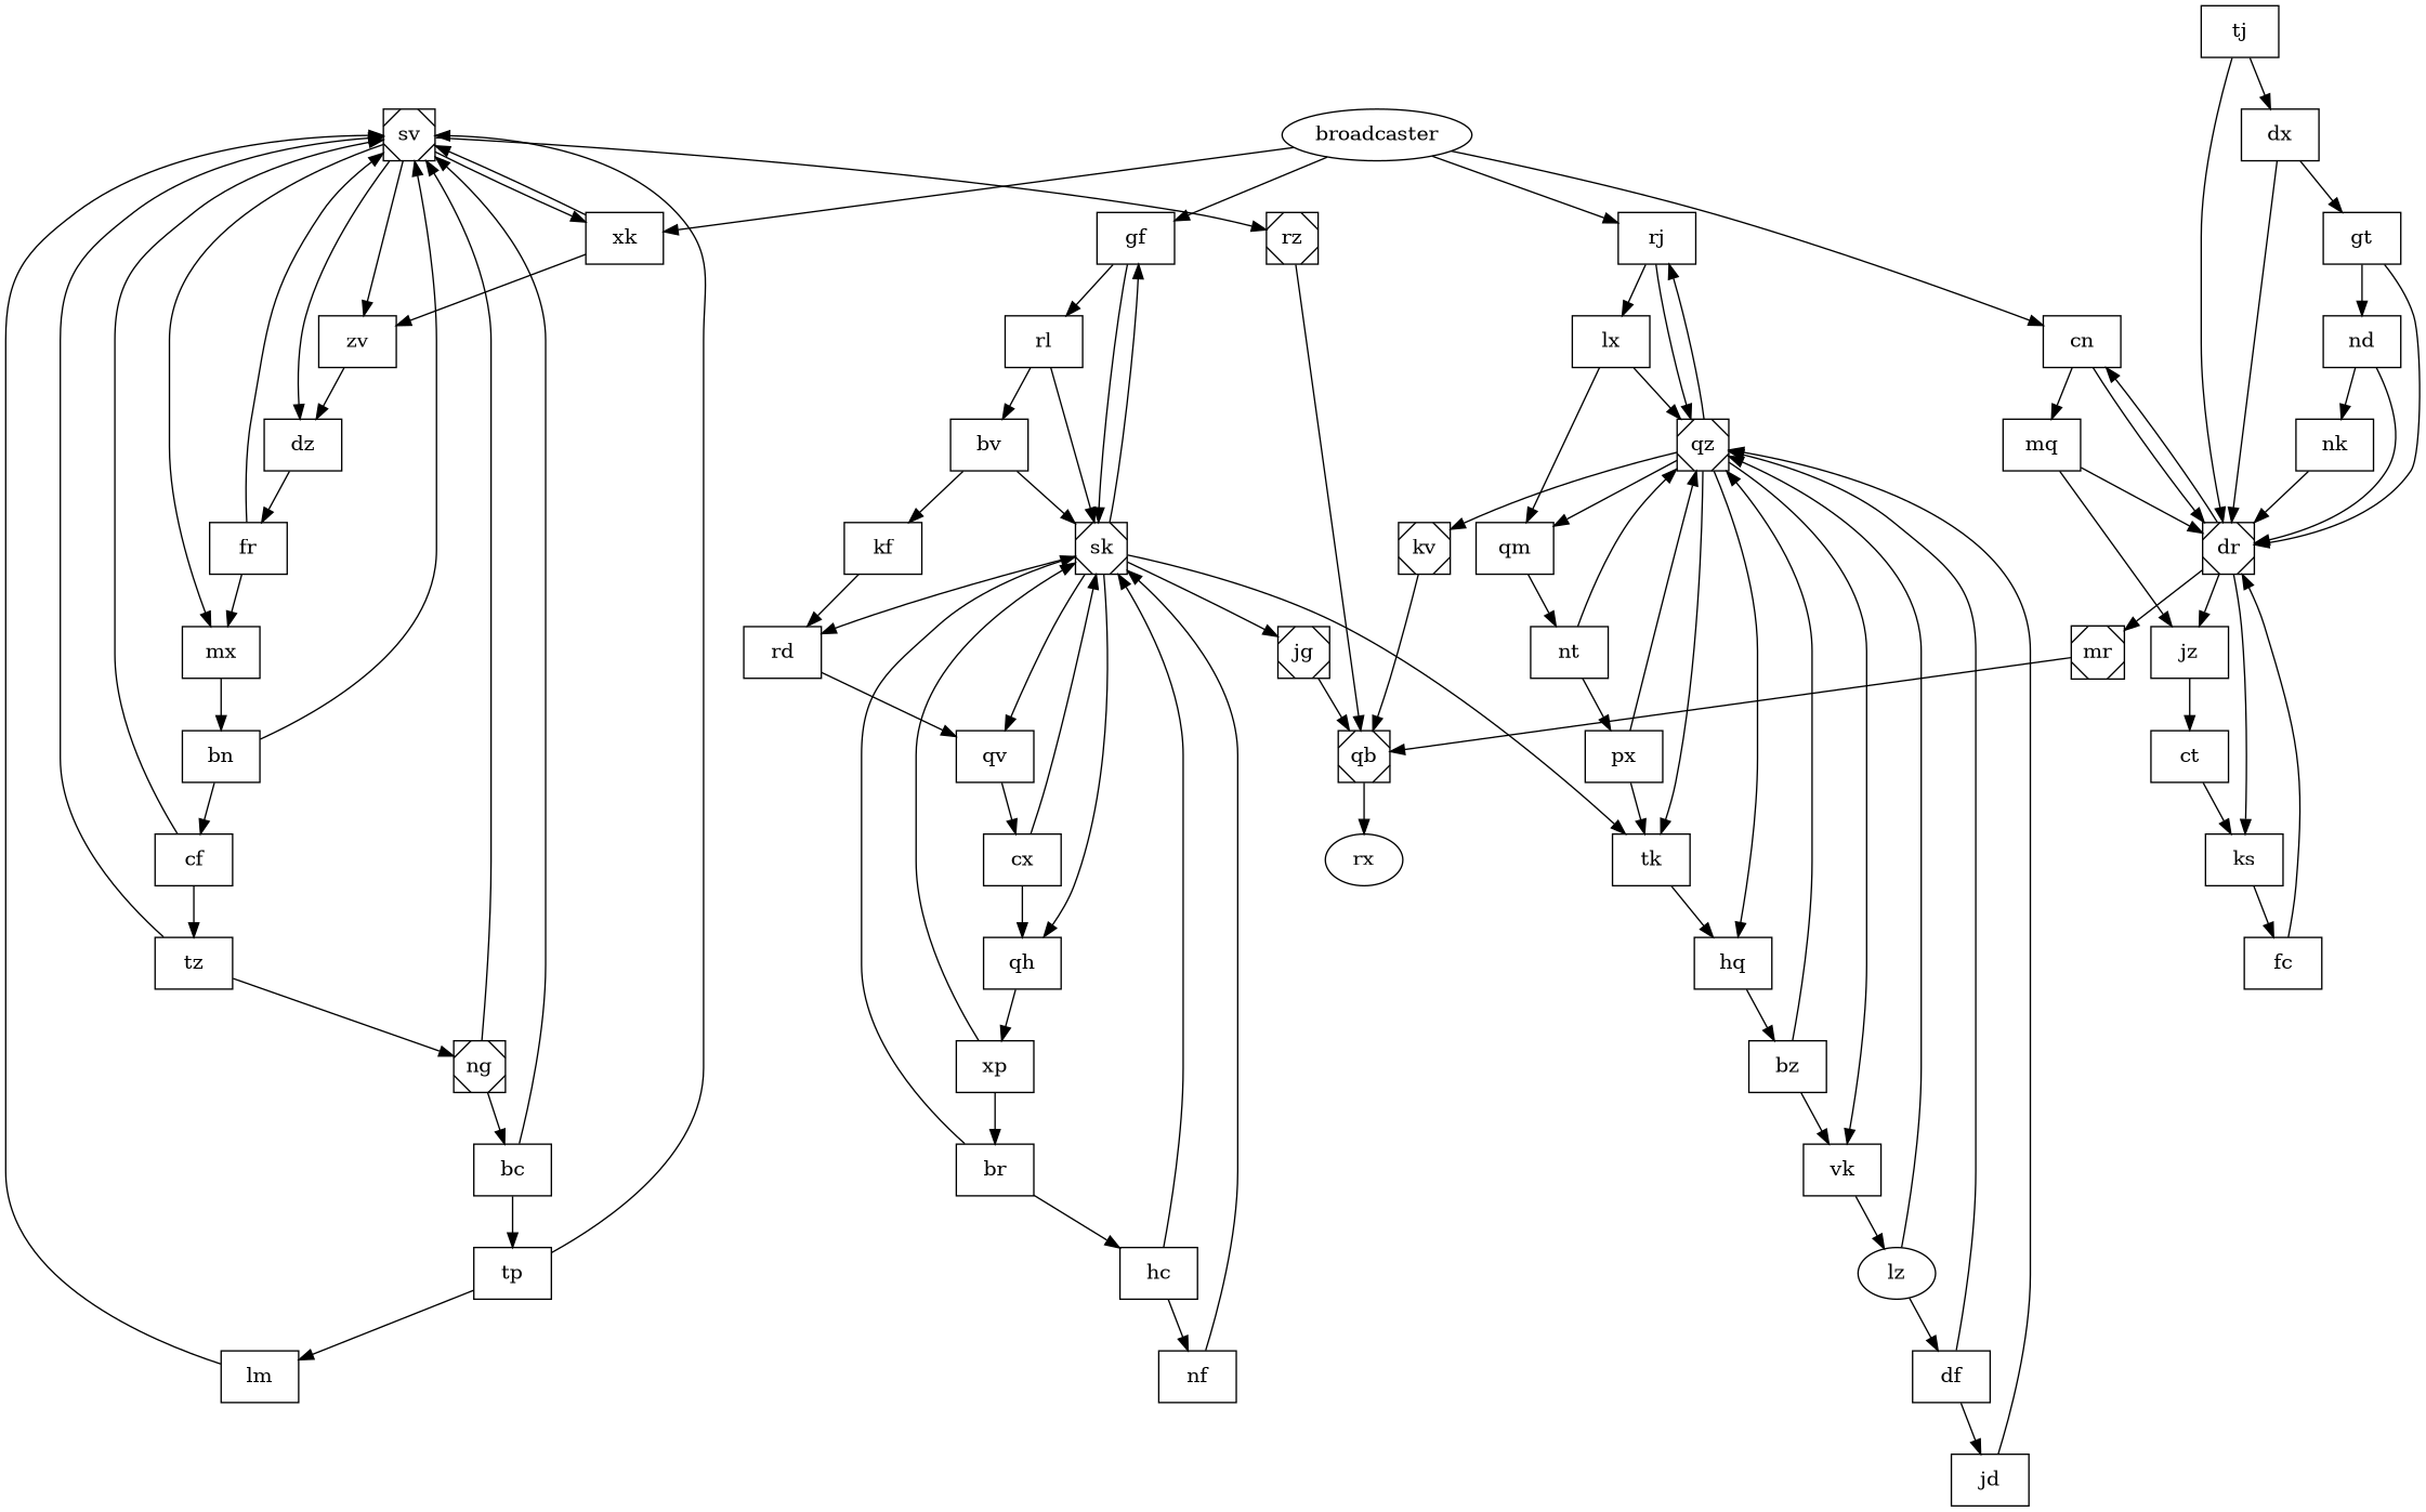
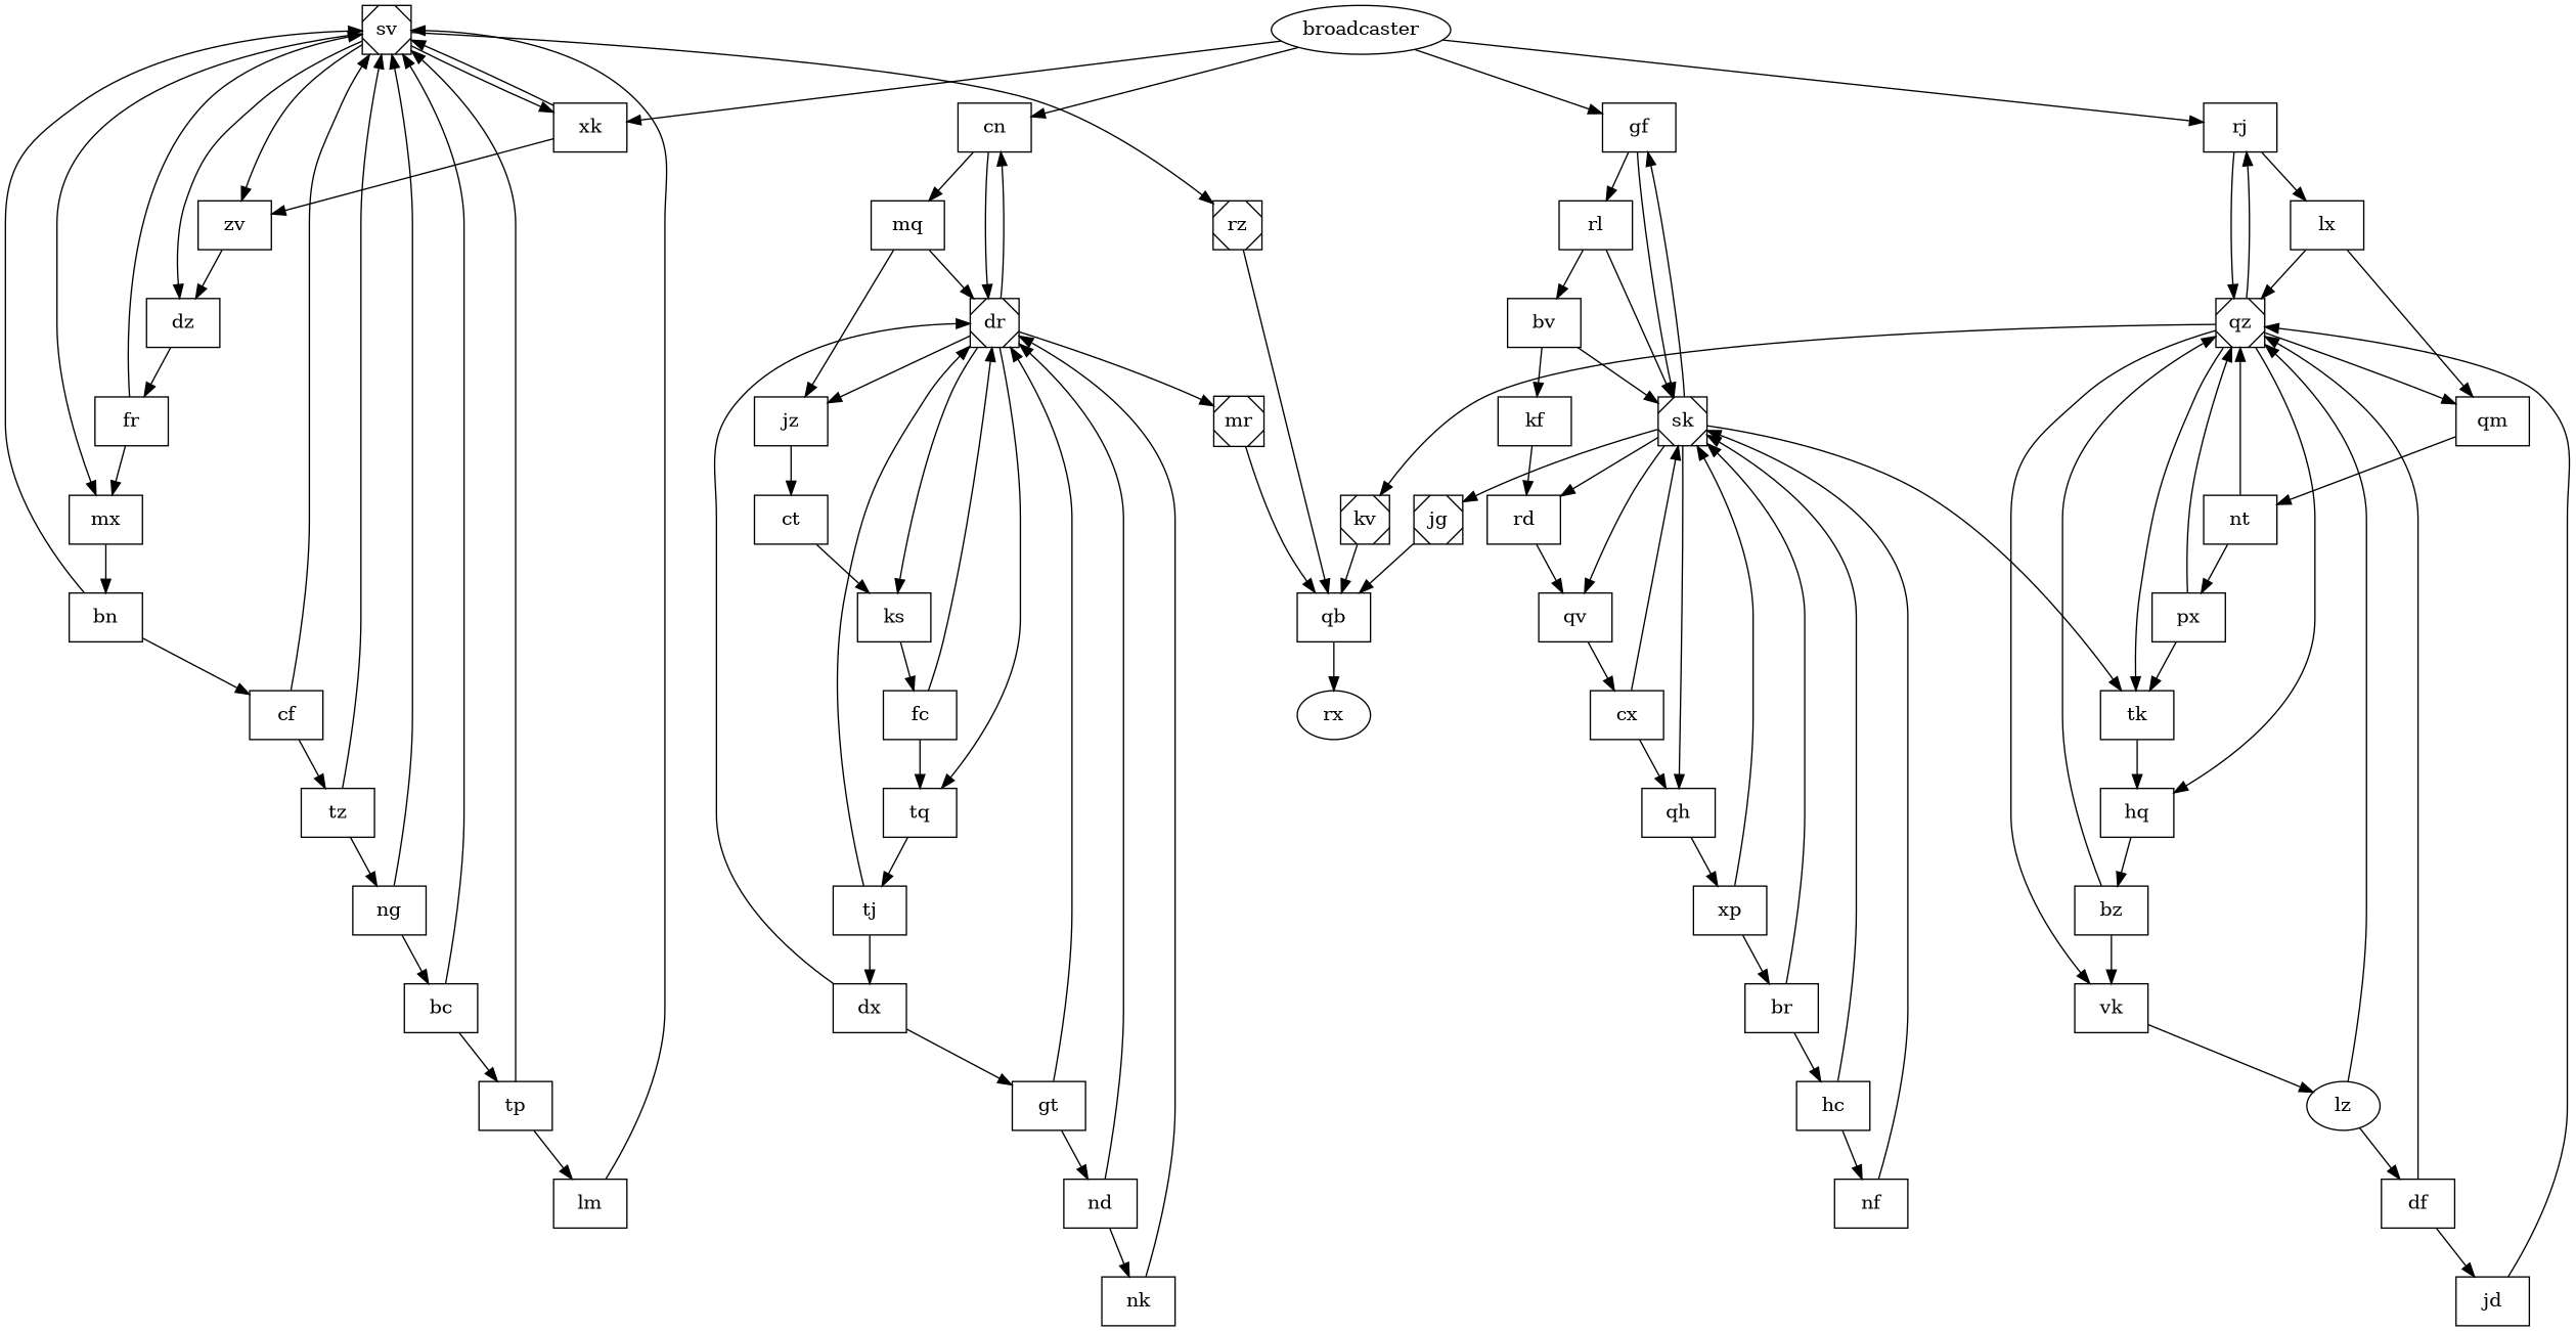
  digraph {
    node [shape=box]
    kv [shape=Msquare]
-   qb [shape=Msquare]
+   qb
    rx [shape=""]
    qz [shape=Msquare]
    px
    tk
    rj
    hq
    vk
    qm
    lx
    bz
    lz [shape=ellipse]
    nt
    sv [shape=Msquare]
    xk
    zv
    dz
    mx
    rz [shape=Msquare]
    fr
    bn
    ks
    fc
    dr [shape=Msquare]
+   tq
    cn
    jz
    mr [shape=Msquare]
    tj
    dx
    gt
    nd
    nk
    mq
    ct
    df
    jd
    broadcaster [shape=""]
    gf
    sk [shape=Msquare]
    rl
    qv
    qh
    jg [shape=Msquare]
    rd
    bv
    cx
    xp
    cf
    tz
-   ng [shape=Msquare]
+   ng
    bc
    kf
    tp
    lm
    br
    hc
    nf
    kv -> qb
    qb -> rx
    qz -> kv
    qz -> tk
    qz -> rj
    qz -> hq
    qz -> vk
    qz -> qm
    px -> qz
    px -> tk
    tk -> hq
    rj -> qz
    rj -> lx
    hq -> bz
    vk -> lz
    qm -> nt
    lx -> qz
    lx -> qm
    bz -> qz
    bz -> vk
    lz -> qz
    lz -> df
    nt -> qz
    nt -> px
    sv -> xk
    sv -> zv
    sv -> dz
    sv -> mx
    sv -> rz
    xk -> sv
    xk -> zv
    zv -> dz
    dz -> fr
    mx -> bn
    rz -> qb
    fr -> sv
    fr -> mx
    bn -> sv
    bn -> cf
    ks -> fc
    fc -> dr
+   fc -> tq
    dr -> ks
+   dr -> tq
    dr -> cn
    dr -> jz
    dr -> mr
+   tq -> tj
    cn -> dr
    cn -> mq
    jz -> ct
    mr -> qb
    tj -> dr
    tj -> dx
    dx -> dr
    dx -> gt
    gt -> dr
    gt -> nd
    nd -> dr
    nd -> nk
    nk -> dr
    mq -> dr
    mq -> jz
    ct -> ks
    df -> qz
    df -> jd
    jd -> qz
    broadcaster -> rj
    broadcaster -> xk
    broadcaster -> cn
    broadcaster -> gf
    gf -> sk
    gf -> rl
    sk -> tk
    sk -> gf
    sk -> qv
    sk -> qh
    sk -> jg
    sk -> rd
    rl -> sk
    rl -> bv
    qv -> cx
    qh -> xp
    jg -> qb
    rd -> qv
    bv -> sk
    bv -> kf
    cx -> sk
    cx -> qh
    xp -> sk
    xp -> br
    cf -> sv
    cf -> tz
    tz -> sv
    tz -> ng
    ng -> sv
    ng -> bc
    bc -> sv
    bc -> tp
    kf -> rd
    tp -> sv
    tp -> lm
    lm -> sv
    br -> sk
    br -> hc
    hc -> sk
    hc -> nf
    nf -> sk
  }
